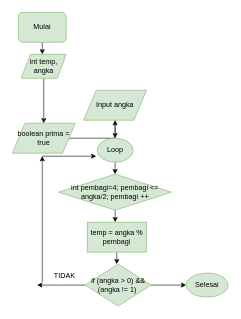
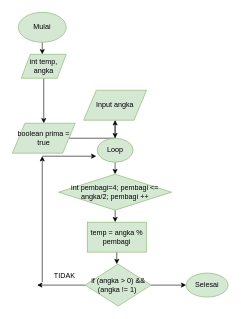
  <mxCell id="0" />
  <mxCell id="1" parent="0" />
  <mxCell id="2" value="" style="edgeStyle=orthogonalEdgeStyle;rounded=0;orthogonalLoop=1;jettySize=auto;html=1;" edge="1" parent="1" source="3"><mxGeometry relative="1" as="geometry"><mxPoint x="70" y="90" as="targetPoint" /></mxGeometry></mxCell>
- <mxCell id="3" value="Mulai" style="whiteSpace=wrap;html=1;fillColor=#d5e8d4;strokeColor=#82b366;rounded=1;" vertex="1" parent="1"><mxGeometry x="30" y="20" width="80" height="50" as="geometry" /></mxCell>
+ <mxCell id="3" value="Mulai" style="ellipse;whiteSpace=wrap;html=1;fillColor=#d5e8d4;strokeColor=#82b366;" vertex="1" parent="1"><mxGeometry x="30" y="20" width="80" height="50" as="geometry" /></mxCell>
  <mxCell id="4" value="" style="edgeStyle=orthogonalEdgeStyle;rounded=0;orthogonalLoop=1;jettySize=auto;html=1;" edge="1" parent="1" source="5" target="7"><mxGeometry relative="1" as="geometry" /></mxCell>
  <mxCell id="5" value="int temp, angka" style="shape=parallelogram;perimeter=parallelogramPerimeter;whiteSpace=wrap;html=1;fillColor=#d5e8d4;strokeColor=#82b366;" vertex="1" parent="1"><mxGeometry x="35" y="90" width="75" height="40" as="geometry" /></mxCell>
  <mxCell id="6" value="" style="edgeStyle=orthogonalEdgeStyle;rounded=0;orthogonalLoop=1;jettySize=auto;html=1;" edge="1" parent="1" source="7" target="9"><mxGeometry relative="1" as="geometry" /></mxCell>
  <mxCell id="7" value="boolean prima = true" style="shape=parallelogram;perimeter=parallelogramPerimeter;whiteSpace=wrap;html=1;fillColor=#d5e8d4;strokeColor=#82b366;" vertex="1" parent="1"><mxGeometry x="20" y="205" width="105" height="50" as="geometry" /></mxCell>
  <mxCell id="8" value="" style="edgeStyle=orthogonalEdgeStyle;rounded=0;orthogonalLoop=1;jettySize=auto;html=1;" edge="1" parent="1" source="9"><mxGeometry relative="1" as="geometry"><mxPoint x="191.5" y="230" as="targetPoint" /></mxGeometry></mxCell>
  <mxCell id="9" value="Input angka" style="shape=parallelogram;perimeter=parallelogramPerimeter;whiteSpace=wrap;html=1;fillColor=#d5e8d4;strokeColor=#82b366;" vertex="1" parent="1"><mxGeometry x="139" y="150" width="105" height="50" as="geometry" /></mxCell>
  <mxCell id="10" value="" style="edgeStyle=orthogonalEdgeStyle;rounded=0;orthogonalLoop=1;jettySize=auto;html=1;" edge="1" parent="1" source="11"><mxGeometry relative="1" as="geometry"><mxPoint x="191.5" y="290" as="targetPoint" /></mxGeometry></mxCell>
  <mxCell id="11" value="Loop" style="ellipse;whiteSpace=wrap;html=1;fillColor=#d5e8d4;strokeColor=#82b366;" vertex="1" parent="1"><mxGeometry x="161.5" y="230" width="60" height="40" as="geometry" /></mxCell>
  <mxCell id="12" value="" style="edgeStyle=orthogonalEdgeStyle;rounded=0;orthogonalLoop=1;jettySize=auto;html=1;" edge="1" parent="1" source="13"><mxGeometry relative="1" as="geometry"><mxPoint x="191.5" y="370" as="targetPoint" /></mxGeometry></mxCell>
  <mxCell id="13" value="int pembagi=4; pembagi &amp;lt;= angka/2; pembagi ++" style="rhombus;whiteSpace=wrap;html=1;fillColor=#d5e8d4;strokeColor=#82b366;" vertex="1" parent="1"><mxGeometry x="97.25" y="290" width="188.5" height="60" as="geometry" /></mxCell>
  <mxCell id="14" value="" style="edgeStyle=orthogonalEdgeStyle;rounded=0;orthogonalLoop=1;jettySize=auto;html=1;" edge="1" parent="1" source="15"><mxGeometry relative="1" as="geometry"><mxPoint x="194.3" y="440" as="targetPoint" /></mxGeometry></mxCell>
  <mxCell id="15" value="temp = angka % pembagi" style="rounded=0;whiteSpace=wrap;html=1;fillColor=#d5e8d4;strokeColor=#82b366;" vertex="1" parent="1"><mxGeometry x="145" y="370" width="98.5" height="50" as="geometry" /></mxCell>
  <mxCell id="16" value="" style="edgeStyle=orthogonalEdgeStyle;rounded=0;orthogonalLoop=1;jettySize=auto;html=1;" edge="1" parent="1" source="17"><mxGeometry relative="1" as="geometry"><mxPoint x="61.5" y="475" as="targetPoint" /></mxGeometry></mxCell>
  <mxCell id="17" value="if (angka &amp;gt; 0) &amp;amp;&amp;amp; (angka != 1)&amp;nbsp;" style="rhombus;whiteSpace=wrap;html=1;fillColor=#d5e8d4;strokeColor=#82b366;" vertex="1" parent="1"><mxGeometry x="141.5" y="440" width="110" height="70" as="geometry" /></mxCell>
  <mxCell id="18" value="" style="endArrow=classic;html=1;exitX=1;exitY=0.5;exitDx=0;exitDy=0;" edge="1" parent="1" source="17"><mxGeometry width="50" height="50" relative="1" as="geometry"><mxPoint x="250" y="450" as="sourcePoint" /><mxPoint x="310" y="475" as="targetPoint" /></mxGeometry></mxCell>
  <mxCell id="19" value="" style="endArrow=classic;html=1;" edge="1" parent="1"><mxGeometry width="50" height="50" relative="1" as="geometry"><mxPoint x="70" y="470" as="sourcePoint" /><mxPoint x="70" y="260" as="targetPoint" /></mxGeometry></mxCell>
  <mxCell id="20" value="" style="endArrow=classic;html=1;" edge="1" parent="1"><mxGeometry width="50" height="50" relative="1" as="geometry"><mxPoint x="70" y="260" as="sourcePoint" /><mxPoint x="160" y="260" as="targetPoint" /></mxGeometry></mxCell>
  <mxCell id="21" value="TIDAK" style="text;html=1;align=center;verticalAlign=middle;resizable=0;points=[];autosize=1;" vertex="1" parent="1"><mxGeometry x="81.5" y="450" width="50" height="20" as="geometry" /></mxCell>
  <mxCell id="22" value="Selesai" style="ellipse;whiteSpace=wrap;html=1;fillColor=#d5e8d4;strokeColor=#82b366;" vertex="1" parent="1"><mxGeometry x="310" y="455" width="70" height="40" as="geometry" /></mxCell>
